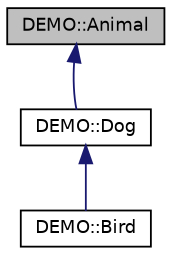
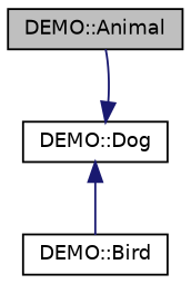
  digraph {
    node [color=black fillcolor=white fontname=Helvetica fontsize=10 shape=record style=filled]
    edge [color=midnightblue dir=back fontname=Helvetica fontsize=10 labelfontname=Helvetica labelfontsize=10 style=solid]
    n1 [fillcolor=grey75 fontcolor=black height=0.2 label="DEMO::Animal" width=0.4]
    n2 [height=0.2 label="DEMO::Dog" width=0.4]
    n3 [height=0.2 label="DEMO::Bird" width=0.4]
-   n1 -> n2
+   n2 -> n1
    n2 -> n3
  }
